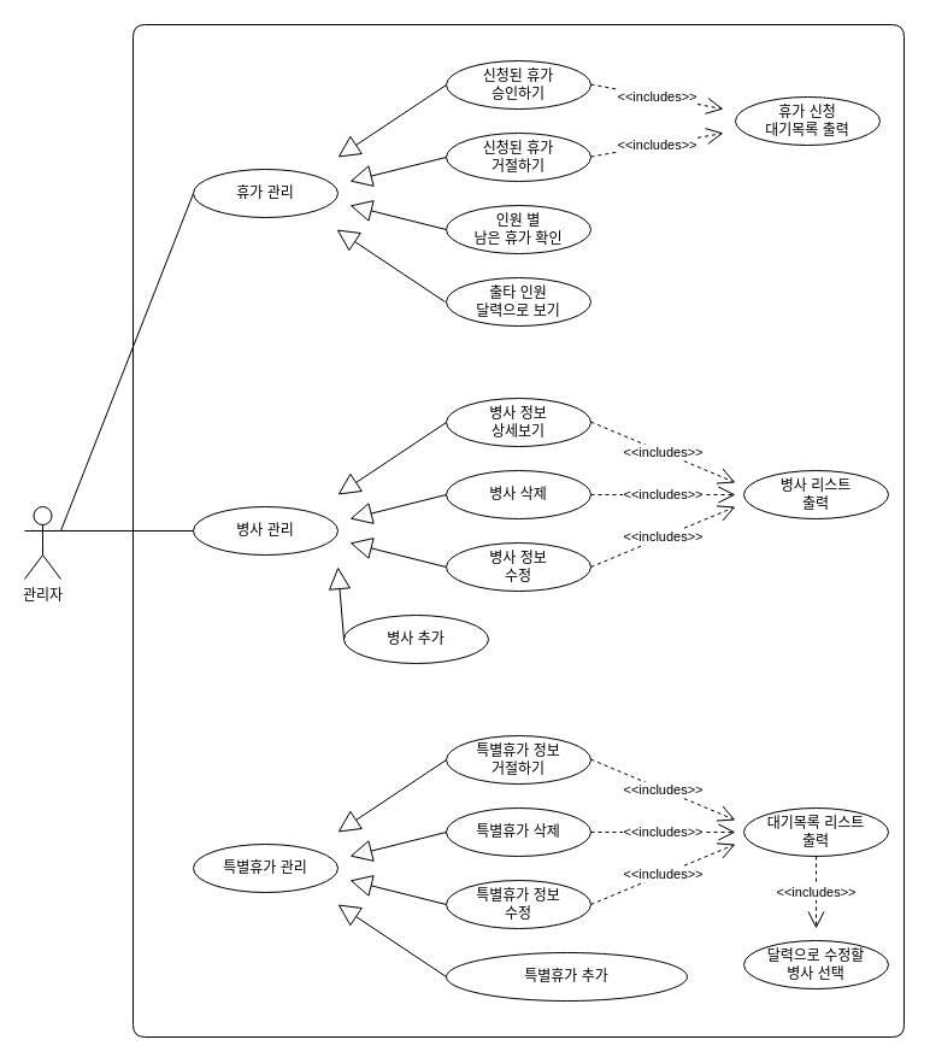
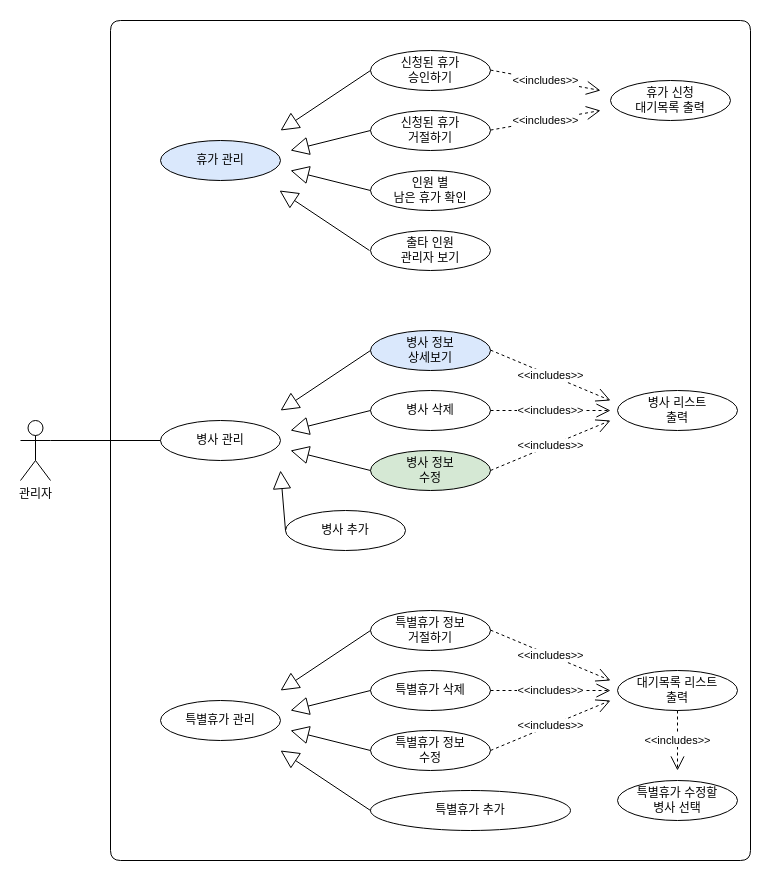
  <mxCell id="0" />
  <mxCell id="1" parent="0" />
  <mxCell id="2" value="관리자" style="shape=umlActor;verticalLabelPosition=bottom;labelBackgroundColor=#ffffff;verticalAlign=top;html=1;outlineConnect=0;" parent="1" vertex="1"><mxGeometry x="20" y="420" width="30" height="60" as="geometry" /></mxCell>
- <mxCell id="3" value="휴가 관리" style="ellipse;whiteSpace=wrap;html=1;" vertex="1" parent="1"><mxGeometry x="160" y="140" width="120" height="40" as="geometry" /></mxCell>
+ <mxCell id="3" value="휴가 관리" style="ellipse;whiteSpace=wrap;html=1;fillColor=#dae8fc;" vertex="1" parent="1"><mxGeometry x="160" y="140" width="120" height="40" as="geometry" /></mxCell>
  <mxCell id="4" value="병사 관리" style="ellipse;whiteSpace=wrap;html=1;" vertex="1" parent="1"><mxGeometry x="160" y="420" width="120" height="40" as="geometry" /></mxCell>
  <mxCell id="5" value="특별휴가 관리" style="ellipse;whiteSpace=wrap;html=1;" vertex="1" parent="1"><mxGeometry x="160" y="700" width="120" height="40" as="geometry" /></mxCell>
- <mxCell id="6" value="" style="endArrow=none;html=1;entryX=0;entryY=0.5;entryDx=0;entryDy=0;exitX=1;exitY=0.333;exitDx=0;exitDy=0;exitPerimeter=0;" edge="1" parent="1" source="2" target="3"><mxGeometry width="50" height="50" relative="1" as="geometry"><mxPoint x="50" y="460" as="sourcePoint" /><mxPoint x="100" y="410" as="targetPoint" /></mxGeometry></mxCell>
  <mxCell id="7" value="" style="endArrow=none;html=1;" edge="1" parent="1" target="4"><mxGeometry width="50" height="50" relative="1" as="geometry"><mxPoint x="50" y="440" as="sourcePoint" /><mxPoint x="130" y="440" as="targetPoint" /></mxGeometry></mxCell>
  <mxCell id="8" value="병사 리스트&lt;br&gt;출력" style="ellipse;whiteSpace=wrap;html=1;" vertex="1" parent="1"><mxGeometry x="617" y="390" width="120" height="40" as="geometry" /></mxCell>
  <mxCell id="9" value="병사 추가" style="ellipse;whiteSpace=wrap;html=1;" vertex="1" parent="1"><mxGeometry x="285" y="510" width="120" height="40" as="geometry" /></mxCell>
- <mxCell id="10" value="병사 정보&lt;br&gt;상세보기" style="ellipse;whiteSpace=wrap;html=1;" vertex="1" parent="1"><mxGeometry x="370" y="330" width="120" height="40" as="geometry" /></mxCell>
- <mxCell id="11" value="병사 정보&lt;br&gt;수정" style="ellipse;whiteSpace=wrap;html=1;" vertex="1" parent="1"><mxGeometry x="370" y="450" width="120" height="40" as="geometry" /></mxCell>
+ <mxCell id="10" value="병사 정보&lt;br&gt;상세보기" style="ellipse;whiteSpace=wrap;html=1;fillColor=#dae8fc;" vertex="1" parent="1"><mxGeometry x="370" y="330" width="120" height="40" as="geometry" /></mxCell>
+ <mxCell id="11" value="병사 정보&lt;br&gt;수정" style="ellipse;whiteSpace=wrap;html=1;fillColor=#d5e8d4;" vertex="1" parent="1"><mxGeometry x="370" y="450" width="120" height="40" as="geometry" /></mxCell>
  <mxCell id="12" value="병사 삭제" style="ellipse;whiteSpace=wrap;html=1;" vertex="1" parent="1"><mxGeometry x="370" y="390" width="120" height="40" as="geometry" /></mxCell>
  <mxCell id="13" value="&amp;lt;&amp;lt;includes&amp;gt;&amp;gt;" style="endArrow=open;endSize=12;dashed=1;html=1;" edge="1" parent="1"><mxGeometry width="160" relative="1" as="geometry"><mxPoint x="490" y="349.58" as="sourcePoint" /><mxPoint x="610" y="400" as="targetPoint" /></mxGeometry></mxCell>
  <mxCell id="14" value="&amp;lt;&amp;lt;includes&amp;gt;&amp;gt;" style="endArrow=open;endSize=12;dashed=1;html=1;" edge="1" parent="1"><mxGeometry width="160" relative="1" as="geometry"><mxPoint x="490" y="410" as="sourcePoint" /><mxPoint x="610" y="410" as="targetPoint" /></mxGeometry></mxCell>
  <mxCell id="15" value="&amp;lt;&amp;lt;includes&amp;gt;&amp;gt;" style="endArrow=open;endSize=12;dashed=1;html=1;" edge="1" parent="1"><mxGeometry width="160" relative="1" as="geometry"><mxPoint x="490" y="470" as="sourcePoint" /><mxPoint x="610" y="420" as="targetPoint" /></mxGeometry></mxCell>
  <mxCell id="16" value="" style="endArrow=block;endSize=16;endFill=0;html=1;exitX=0;exitY=0.5;exitDx=0;exitDy=0;" edge="1" parent="1" source="9"><mxGeometry width="160" relative="1" as="geometry"><mxPoint x="400" y="560" as="sourcePoint" /><mxPoint x="280" y="470" as="targetPoint" /></mxGeometry></mxCell>
  <mxCell id="17" value="" style="endArrow=block;endSize=16;endFill=0;html=1;exitX=0;exitY=0.5;exitDx=0;exitDy=0;" edge="1" parent="1" source="11"><mxGeometry width="160" relative="1" as="geometry"><mxPoint x="370" y="420" as="sourcePoint" /><mxPoint x="290" y="450" as="targetPoint" /></mxGeometry></mxCell>
  <mxCell id="18" value="" style="endArrow=block;endSize=16;endFill=0;html=1;exitX=0;exitY=0.5;exitDx=0;exitDy=0;" edge="1" parent="1" source="12"><mxGeometry width="160" relative="1" as="geometry"><mxPoint x="370" y="360" as="sourcePoint" /><mxPoint x="290" y="430" as="targetPoint" /></mxGeometry></mxCell>
  <mxCell id="19" value="" style="endArrow=block;endSize=16;endFill=0;html=1;exitX=0;exitY=0.5;exitDx=0;exitDy=0;" edge="1" parent="1" source="10"><mxGeometry width="160" relative="1" as="geometry"><mxPoint x="360" y="310" as="sourcePoint" /><mxPoint x="280" y="410" as="targetPoint" /></mxGeometry></mxCell>
  <mxCell id="20" value="대기목록 리스트&lt;br&gt;출력" style="ellipse;whiteSpace=wrap;html=1;" vertex="1" parent="1"><mxGeometry x="617" y="670" width="120" height="40" as="geometry" /></mxCell>
  <mxCell id="21" value="특별휴가 추가" style="ellipse;whiteSpace=wrap;html=1;" vertex="1" parent="1"><mxGeometry x="370" y="790" width="200" height="40" as="geometry" /></mxCell>
  <mxCell id="22" value="특별휴가 정보&lt;br&gt;거절하기" style="ellipse;whiteSpace=wrap;html=1;" vertex="1" parent="1"><mxGeometry x="370" y="610" width="120" height="40" as="geometry" /></mxCell>
  <mxCell id="23" value="특별휴가 정보&lt;br&gt;수정" style="ellipse;whiteSpace=wrap;html=1;" vertex="1" parent="1"><mxGeometry x="370" y="730" width="120" height="40" as="geometry" /></mxCell>
  <mxCell id="24" value="특별휴가 삭제" style="ellipse;whiteSpace=wrap;html=1;" vertex="1" parent="1"><mxGeometry x="370" y="670" width="120" height="40" as="geometry" /></mxCell>
  <mxCell id="25" value="&amp;lt;&amp;lt;includes&amp;gt;&amp;gt;" style="endArrow=open;endSize=12;dashed=1;html=1;" edge="1" parent="1"><mxGeometry width="160" relative="1" as="geometry"><mxPoint x="490" y="629.58" as="sourcePoint" /><mxPoint x="610" y="680" as="targetPoint" /></mxGeometry></mxCell>
  <mxCell id="26" value="&amp;lt;&amp;lt;includes&amp;gt;&amp;gt;" style="endArrow=open;endSize=12;dashed=1;html=1;" edge="1" parent="1"><mxGeometry width="160" relative="1" as="geometry"><mxPoint x="490" y="690" as="sourcePoint" /><mxPoint x="610" y="690" as="targetPoint" /></mxGeometry></mxCell>
  <mxCell id="27" value="&amp;lt;&amp;lt;includes&amp;gt;&amp;gt;" style="endArrow=open;endSize=12;dashed=1;html=1;" edge="1" parent="1"><mxGeometry width="160" relative="1" as="geometry"><mxPoint x="490" y="750" as="sourcePoint" /><mxPoint x="610" y="700" as="targetPoint" /></mxGeometry></mxCell>
  <mxCell id="28" value="" style="endArrow=block;endSize=16;endFill=0;html=1;exitX=0;exitY=0.5;exitDx=0;exitDy=0;" edge="1" parent="1" source="21"><mxGeometry width="160" relative="1" as="geometry"><mxPoint x="400" y="840" as="sourcePoint" /><mxPoint x="280" y="750" as="targetPoint" /></mxGeometry></mxCell>
  <mxCell id="29" value="" style="endArrow=block;endSize=16;endFill=0;html=1;exitX=0;exitY=0.5;exitDx=0;exitDy=0;" edge="1" parent="1" source="23"><mxGeometry width="160" relative="1" as="geometry"><mxPoint x="370" y="700" as="sourcePoint" /><mxPoint x="290" y="730" as="targetPoint" /></mxGeometry></mxCell>
  <mxCell id="30" value="" style="endArrow=block;endSize=16;endFill=0;html=1;exitX=0;exitY=0.5;exitDx=0;exitDy=0;" edge="1" parent="1" source="24"><mxGeometry width="160" relative="1" as="geometry"><mxPoint x="370" y="640" as="sourcePoint" /><mxPoint x="290" y="710" as="targetPoint" /></mxGeometry></mxCell>
  <mxCell id="31" value="" style="endArrow=block;endSize=16;endFill=0;html=1;exitX=0;exitY=0.5;exitDx=0;exitDy=0;" edge="1" parent="1" source="22"><mxGeometry width="160" relative="1" as="geometry"><mxPoint x="360" y="590" as="sourcePoint" /><mxPoint x="280" y="690" as="targetPoint" /></mxGeometry></mxCell>
- <mxCell id="32" value="달력으로 수정할&lt;br&gt;병사 선택" style="ellipse;whiteSpace=wrap;html=1;" vertex="1" parent="1"><mxGeometry x="617" y="780" width="120" height="40" as="geometry" /></mxCell>
+ <mxCell id="32" value="특별휴가 수정할&lt;br&gt;병사 선택" style="ellipse;whiteSpace=wrap;html=1;" vertex="1" parent="1"><mxGeometry x="617" y="780" width="120" height="40" as="geometry" /></mxCell>
  <mxCell id="33" value="&amp;lt;&amp;lt;includes&amp;gt;&amp;gt;" style="endArrow=open;endSize=12;dashed=1;html=1;exitX=0.5;exitY=1;exitDx=0;exitDy=0;" edge="1" parent="1" source="20"><mxGeometry width="160" relative="1" as="geometry"><mxPoint x="670" y="710" as="sourcePoint" /><mxPoint x="677" y="770" as="targetPoint" /></mxGeometry></mxCell>
  <mxCell id="34" value="휴가 신청&lt;br&gt;대기목록 출력" style="ellipse;whiteSpace=wrap;html=1;" vertex="1" parent="1"><mxGeometry x="610" y="80" width="120" height="40" as="geometry" /></mxCell>
  <mxCell id="35" value="신청된 휴가&lt;br&gt;승인하기" style="ellipse;whiteSpace=wrap;html=1;" vertex="1" parent="1"><mxGeometry x="370" y="50" width="120" height="40" as="geometry" /></mxCell>
  <mxCell id="36" value="신청된 휴가&lt;br&gt;거절하기" style="ellipse;whiteSpace=wrap;html=1;" vertex="1" parent="1"><mxGeometry x="370" y="110" width="120" height="40" as="geometry" /></mxCell>
  <mxCell id="37" value="인원 별&lt;br&gt;남은 휴가 확인" style="ellipse;whiteSpace=wrap;html=1;" vertex="1" parent="1"><mxGeometry x="370" y="170" width="120" height="40" as="geometry" /></mxCell>
- <mxCell id="38" value="출타 인원&lt;br&gt;달력으로 보기" style="ellipse;whiteSpace=wrap;html=1;" vertex="1" parent="1"><mxGeometry x="370" y="230" width="120" height="40" as="geometry" /></mxCell>
+ <mxCell id="38" value="출타 인원&lt;br&gt;관리자 보기" style="ellipse;whiteSpace=wrap;html=1;" vertex="1" parent="1"><mxGeometry x="370" y="230" width="120" height="40" as="geometry" /></mxCell>
  <mxCell id="39" value="" style="endArrow=block;endSize=16;endFill=0;html=1;exitX=0;exitY=0.5;exitDx=0;exitDy=0;" edge="1" parent="1"><mxGeometry width="160" relative="1" as="geometry"><mxPoint x="370" y="70" as="sourcePoint" /><mxPoint x="280" y="130" as="targetPoint" /></mxGeometry></mxCell>
  <mxCell id="40" value="" style="endArrow=block;endSize=16;endFill=0;html=1;exitX=0;exitY=0.5;exitDx=0;exitDy=0;" edge="1" parent="1"><mxGeometry width="160" relative="1" as="geometry"><mxPoint x="370" y="130" as="sourcePoint" /><mxPoint x="290" y="150" as="targetPoint" /></mxGeometry></mxCell>
  <mxCell id="41" value="" style="endArrow=block;endSize=16;endFill=0;html=1;exitX=0;exitY=0.5;exitDx=0;exitDy=0;" edge="1" parent="1"><mxGeometry width="160" relative="1" as="geometry"><mxPoint x="370" y="190" as="sourcePoint" /><mxPoint x="290" y="170" as="targetPoint" /></mxGeometry></mxCell>
  <mxCell id="42" value="" style="endArrow=block;endSize=16;endFill=0;html=1;exitX=0;exitY=0.5;exitDx=0;exitDy=0;" edge="1" parent="1"><mxGeometry width="160" relative="1" as="geometry"><mxPoint x="369" y="250" as="sourcePoint" /><mxPoint x="279" y="190" as="targetPoint" /></mxGeometry></mxCell>
  <mxCell id="43" value="&amp;lt;&amp;lt;includes&amp;gt;&amp;gt;" style="endArrow=open;endSize=12;dashed=1;html=1;" edge="1" parent="1"><mxGeometry width="160" relative="1" as="geometry"><mxPoint x="490" y="69.58" as="sourcePoint" /><mxPoint x="600" y="90" as="targetPoint" /></mxGeometry></mxCell>
  <mxCell id="44" value="&amp;lt;&amp;lt;includes&amp;gt;&amp;gt;" style="endArrow=open;endSize=12;dashed=1;html=1;" edge="1" parent="1"><mxGeometry width="160" relative="1" as="geometry"><mxPoint x="490" y="129.58" as="sourcePoint" /><mxPoint x="600" y="110" as="targetPoint" /></mxGeometry></mxCell>
  <mxCell id="45" value="" style="endArrow=none;html=1;edgeStyle=orthogonalEdgeStyle;" edge="1" parent="1"><mxGeometry relative="1" as="geometry"><mxPoint x="110" y="600" as="sourcePoint" /><mxPoint x="110" y="590" as="targetPoint" /><Array as="points"><mxPoint x="110" y="20" /><mxPoint x="750" y="20" /><mxPoint x="750" y="860" /><mxPoint x="110" y="860" /></Array></mxGeometry></mxCell>
  <mxCell id="46" value="" style="resizable=0;html=1;align=left;verticalAlign=bottom;labelBackgroundColor=#ffffff;fontSize=10;" connectable="0" vertex="1" parent="45"><mxGeometry x="-1" relative="1" as="geometry" /></mxCell>
  <mxCell id="47" value="" style="resizable=0;html=1;align=right;verticalAlign=bottom;labelBackgroundColor=#ffffff;fontSize=10;" connectable="0" vertex="1" parent="45"><mxGeometry x="1" relative="1" as="geometry" /></mxCell>
